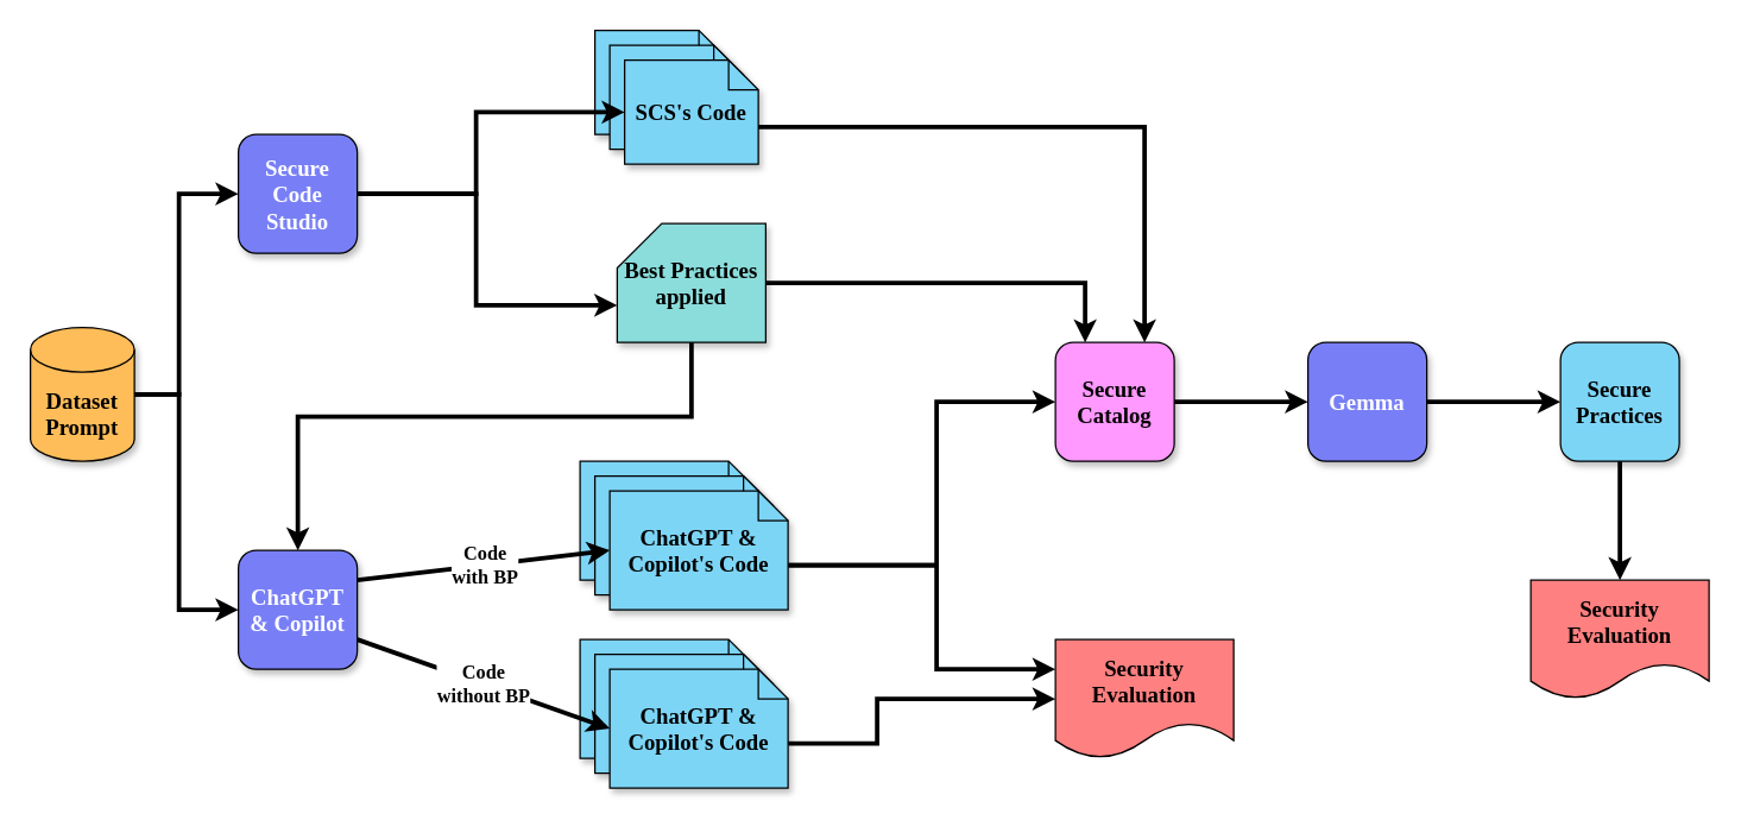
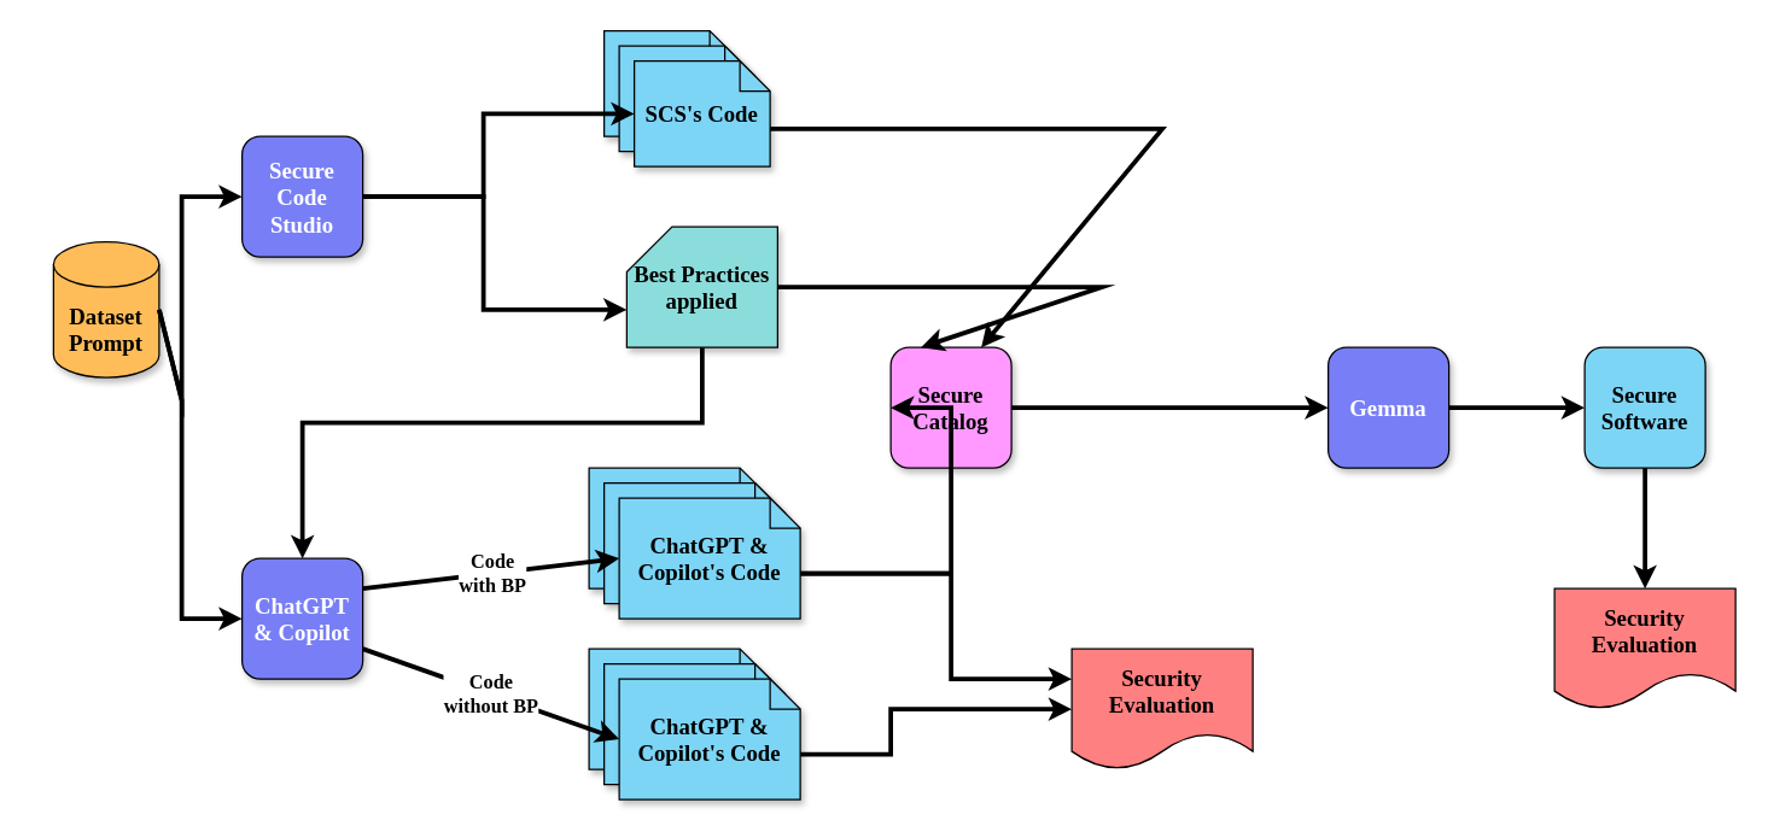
  <mxCell id="0" />
  <mxCell id="1" parent="0" />
- <mxCell id="2" value="&lt;font style=&quot;font-size: 15px;&quot;&gt;Dataset Prompt&lt;/font&gt;" style="shape=cylinder3;whiteSpace=wrap;html=1;boundedLbl=1;backgroundOutline=1;size=15;rounded=0;fillColor=#ffbd59;shadow=1;fontFamily=Tahoma;fontSize=15;fontStyle=1" parent="1" vertex="1"><mxGeometry x="20" y="220" width="70" height="90" as="geometry" /></mxCell>
+ <mxCell id="2" value="&lt;font style=&quot;font-size: 15px;&quot;&gt;Dataset Prompt&lt;/font&gt;" style="shape=cylinder3;whiteSpace=wrap;html=1;boundedLbl=1;backgroundOutline=1;size=15;rounded=0;fillColor=#ffbd59;shadow=1;fontFamily=Tahoma;fontSize=15;fontStyle=1" parent="1" vertex="1"><mxGeometry x="35" y="160" width="70" height="90" as="geometry" /></mxCell>
  <mxCell id="3" value="&lt;font style=&quot;font-size: 15px;&quot; color=&quot;#ffffff&quot;&gt;Secure Code Studio&lt;/font&gt;" style="rounded=1;whiteSpace=wrap;html=1;fillColor=#787ff6;shadow=1;fontFamily=Tahoma;fontSize=15;fontStyle=1" parent="1" vertex="1"><mxGeometry x="160" y="90" width="80" height="80" as="geometry" /></mxCell>
  <mxCell id="4" value="&lt;font style=&quot;font-size: 15px;&quot;&gt;ChatGPT &amp;amp; Copilot&lt;/font&gt;" style="rounded=1;whiteSpace=wrap;html=1;shadow=1;fontColor=#FFFFFF;fillColor=#787ff6;fontFamily=Tahoma;fontSize=15;fontStyle=1" parent="1" vertex="1"><mxGeometry x="160" y="370" width="80" height="80" as="geometry" /></mxCell>
  <mxCell id="5" value="" style="endArrow=classic;html=1;rounded=0;entryX=0;entryY=0.5;entryDx=0;entryDy=0;fontFamily=Tahoma;fontSize=15;exitX=1;exitY=0.5;exitDx=0;exitDy=0;exitPerimeter=0;strokeWidth=3;" parent="1" source="2" target="3" edge="1"><mxGeometry width="50" height="50" relative="1" as="geometry"><mxPoint x="90" y="230" as="sourcePoint" /><mxPoint x="190" y="174" as="targetPoint" /><Array as="points"><mxPoint x="120" y="265" /><mxPoint x="120" y="130" /></Array></mxGeometry></mxCell>
  <mxCell id="6" value="" style="endArrow=classic;html=1;rounded=0;exitX=1;exitY=0.5;exitDx=0;exitDy=0;exitPerimeter=0;entryX=0;entryY=0.5;entryDx=0;entryDy=0;fontFamily=Tahoma;fontSize=15;strokeWidth=3;" parent="1" source="2" target="4" edge="1"><mxGeometry width="50" height="50" relative="1" as="geometry"><mxPoint x="570" y="290" as="sourcePoint" /><mxPoint x="230" y="240" as="targetPoint" /><Array as="points"><mxPoint x="120" y="265" /><mxPoint x="120" y="410" /></Array></mxGeometry></mxCell>
  <mxCell id="7" value="" style="shape=note;size=20;whiteSpace=wrap;html=1;rounded=0;shadow=1;fillColor=#7dd5f6;fontFamily=Tahoma;fontSize=15;fontStyle=1" parent="1" vertex="1"><mxGeometry x="400" y="20" width="90" height="70" as="geometry" /></mxCell>
  <mxCell id="8" value="&lt;font style=&quot;font-size: 15px;&quot;&gt;Best Practices&lt;/font&gt;&lt;div&gt;&lt;font style=&quot;font-size: 15px;&quot;&gt;applied&lt;/font&gt;&lt;/div&gt;" style="shape=card;whiteSpace=wrap;html=1;rounded=0;shadow=1;fillColor=#8bdddb;fontFamily=Tahoma;fontSize=15;fontStyle=1" parent="1" vertex="1"><mxGeometry x="415" y="150" width="100" height="80" as="geometry" /></mxCell>
- <mxCell id="9" value="&lt;font style=&quot;font-size: 15px;&quot;&gt;Secure Catalog&lt;/font&gt;" style="rounded=1;whiteSpace=wrap;html=1;shadow=1;fillColor=#FF99FF;fontFamily=Tahoma;fontSize=15;fontStyle=1" parent="1" vertex="1"><mxGeometry x="710" y="230" width="80" height="80" as="geometry" /></mxCell>
+ <mxCell id="9" value="&lt;font style=&quot;font-size: 15px;&quot;&gt;Secure Catalog&lt;/font&gt;" style="rounded=1;whiteSpace=wrap;html=1;shadow=1;fillColor=#FF99FF;fontFamily=Tahoma;fontSize=15;fontStyle=1" parent="1" vertex="1"><mxGeometry x="590" y="230" width="80" height="80" as="geometry" /></mxCell>
  <mxCell id="10" value="&lt;font style=&quot;font-size: 15px;&quot; color=&quot;#ffffff&quot;&gt;Gemma&lt;/font&gt;" style="rounded=1;whiteSpace=wrap;html=1;glass=0;shadow=1;fillColor=#787FF6;fontFamily=Tahoma;fontSize=15;fontStyle=1" parent="1" vertex="1"><mxGeometry x="880" y="230" width="80" height="80" as="geometry" /></mxCell>
- <mxCell id="11" value="&lt;font style=&quot;font-size: 15px;&quot;&gt;Secure Practices&lt;/font&gt;" style="rounded=1;whiteSpace=wrap;html=1;shadow=1;fillColor=#7DD5F6;fontFamily=Tahoma;fontSize=15;fontStyle=1" parent="1" vertex="1"><mxGeometry x="1050" y="230" width="80" height="80" as="geometry" /></mxCell>
+ <mxCell id="11" value="&lt;font style=&quot;font-size: 15px;&quot;&gt;Secure Software&lt;/font&gt;" style="rounded=1;whiteSpace=wrap;html=1;shadow=1;fillColor=#7DD5F6;fontFamily=Tahoma;fontSize=15;fontStyle=1" parent="1" vertex="1"><mxGeometry x="1050" y="230" width="80" height="80" as="geometry" /></mxCell>
  <mxCell id="12" value="" style="endArrow=classic;html=1;rounded=0;exitX=1;exitY=0.5;exitDx=0;exitDy=0;entryX=0;entryY=0.5;entryDx=0;entryDy=0;fontFamily=Tahoma;fontSize=15;strokeWidth=3;" parent="1" source="10" target="11" edge="1"><mxGeometry width="50" height="50" relative="1" as="geometry"><mxPoint x="570" y="290" as="sourcePoint" /><mxPoint x="620" y="240" as="targetPoint" /></mxGeometry></mxCell>
  <mxCell id="13" value="" style="endArrow=classic;html=1;rounded=0;entryX=0.25;entryY=0;entryDx=0;entryDy=0;fontFamily=Tahoma;fontSize=15;exitX=1;exitY=0.5;exitDx=0;exitDy=0;exitPerimeter=0;strokeWidth=3;" parent="1" source="8" target="9" edge="1"><mxGeometry width="50" height="50" relative="1" as="geometry"><mxPoint x="479" y="210" as="sourcePoint" /><mxPoint x="660" y="350" as="targetPoint" /><Array as="points"><mxPoint x="730" y="190" /></Array></mxGeometry></mxCell>
  <mxCell id="14" value="" style="endArrow=classic;html=1;rounded=0;exitX=1;exitY=0.5;exitDx=0;exitDy=0;entryX=0;entryY=0;entryDx=0;entryDy=55;entryPerimeter=0;fontFamily=Tahoma;fontSize=15;strokeWidth=3;targetPerimeterSpacing=0;" parent="1" source="3" target="8" edge="1"><mxGeometry width="50" height="50" relative="1" as="geometry"><mxPoint x="630" y="290" as="sourcePoint" /><mxPoint x="440" y="160" as="targetPoint" /><Array as="points"><mxPoint x="320" y="130" /><mxPoint x="320" y="205" /></Array></mxGeometry></mxCell>
  <mxCell id="15" value="&lt;span style=&quot;font-family: Tahoma; font-size: 15px;&quot;&gt;Security Evaluation&lt;/span&gt;" style="shape=document;whiteSpace=wrap;html=1;boundedLbl=1;fillColor=#FF8080;fontStyle=1" parent="1" vertex="1"><mxGeometry x="710" y="430" width="120" height="80" as="geometry" /></mxCell>
  <mxCell id="16" value="&lt;font face=&quot;Tahoma&quot; style=&quot;font-size: 15px;&quot;&gt;Security Evaluation&lt;/font&gt;" style="shape=document;whiteSpace=wrap;html=1;boundedLbl=1;fillColor=#FF8080;fontStyle=1" parent="1" vertex="1"><mxGeometry x="1030" y="390" width="120" height="80" as="geometry" /></mxCell>
  <mxCell id="17" value="" style="endArrow=classic;html=1;rounded=0;exitX=0.5;exitY=1;exitDx=0;exitDy=0;entryX=0.5;entryY=0;entryDx=0;entryDy=0;strokeWidth=3;" parent="1" source="11" target="16" edge="1"><mxGeometry width="50" height="50" relative="1" as="geometry"><mxPoint x="548" y="330" as="sourcePoint" /><mxPoint x="598" y="280" as="targetPoint" /></mxGeometry></mxCell>
  <mxCell id="18" value="" style="shape=note;size=20;whiteSpace=wrap;html=1;rounded=0;shadow=1;fillColor=#7dd5f6;fontFamily=Tahoma;fontSize=15;fontStyle=1" parent="1" vertex="1"><mxGeometry x="410" y="30" width="90" height="70" as="geometry" /></mxCell>
  <mxCell id="19" value="" style="endArrow=classic;html=1;rounded=0;exitX=0;exitY=0;exitDx=120;exitDy=50;exitPerimeter=0;entryX=0;entryY=0.5;entryDx=0;entryDy=0;strokeWidth=3;" parent="1" source="34" target="15" edge="1"><mxGeometry width="50" height="50" relative="1" as="geometry"><mxPoint x="490" y="470" as="sourcePoint" /><mxPoint x="590" y="270" as="targetPoint" /><Array as="points"><mxPoint x="590" y="500" /><mxPoint x="590" y="470" /></Array></mxGeometry></mxCell>
  <mxCell id="20" value="&lt;font style=&quot;font-size: 15px;&quot;&gt;SCS's Code&lt;/font&gt;" style="shape=note;size=20;whiteSpace=wrap;html=1;rounded=0;shadow=1;fillColor=#7dd5f6;fontFamily=Tahoma;fontSize=15;fontStyle=1" parent="1" vertex="1"><mxGeometry x="420" y="40" width="90" height="70" as="geometry" /></mxCell>
  <mxCell id="21" value="" style="endArrow=classic;html=1;rounded=0;exitX=1;exitY=0.5;exitDx=0;exitDy=0;fontFamily=Tahoma;fontSize=15;strokeWidth=3;entryX=0;entryY=0.5;entryDx=0;entryDy=0;entryPerimeter=0;" parent="1" source="3" target="20" edge="1"><mxGeometry width="50" height="50" relative="1" as="geometry"><mxPoint x="630" y="290" as="sourcePoint" /><mxPoint x="370" y="20" as="targetPoint" /><Array as="points"><mxPoint x="320" y="130" /><mxPoint x="320" y="75" /></Array></mxGeometry></mxCell>
  <mxCell id="22" value="" style="endArrow=classic;html=1;rounded=0;entryX=0.75;entryY=0;entryDx=0;entryDy=0;fontFamily=Tahoma;fontSize=15;exitX=0;exitY=0;exitDx=90;exitDy=45;exitPerimeter=0;strokeWidth=3;" parent="1" source="20" target="9" edge="1"><mxGeometry width="50" height="50" relative="1" as="geometry"><mxPoint x="620" y="60" as="sourcePoint" /><mxPoint x="630" y="40" as="targetPoint" /><Array as="points"><mxPoint x="770" y="85" /></Array></mxGeometry></mxCell>
  <mxCell id="23" value="" style="endArrow=classic;html=1;rounded=0;exitX=0.5;exitY=1;exitDx=0;exitDy=0;exitPerimeter=0;entryX=0.5;entryY=0;entryDx=0;entryDy=0;strokeWidth=3;" parent="1" source="8" target="4" edge="1"><mxGeometry width="50" height="50" relative="1" as="geometry"><mxPoint x="550" y="320" as="sourcePoint" /><mxPoint x="600" y="270" as="targetPoint" /><Array as="points"><mxPoint x="465" y="280" /><mxPoint x="200" y="280" /></Array></mxGeometry></mxCell>
  <mxCell id="24" value="" style="shape=note;size=20;whiteSpace=wrap;html=1;rounded=0;shadow=1;fillColor=#7DD5F6;fontFamily=Tahoma;fontSize=15;" parent="1" vertex="1"><mxGeometry x="390" y="310" width="120" height="80" as="geometry" /></mxCell>
  <mxCell id="25" value="" style="endArrow=classic;html=1;rounded=0;entryX=0;entryY=0.5;entryDx=0;entryDy=0;strokeWidth=3;exitX=0;exitY=0;exitDx=120;exitDy=50;exitPerimeter=0;" parent="1" source="29" target="9" edge="1"><mxGeometry width="50" height="50" relative="1" as="geometry"><mxPoint x="520" y="340" as="sourcePoint" /><mxPoint x="600" y="220" as="targetPoint" /><Array as="points"><mxPoint x="630" y="380" /><mxPoint x="630" y="270" /></Array></mxGeometry></mxCell>
  <mxCell id="26" value="" style="endArrow=classic;html=1;rounded=0;entryX=0;entryY=0.25;entryDx=0;entryDy=0;strokeWidth=3;exitX=0;exitY=0;exitDx=120;exitDy=50;exitPerimeter=0;" parent="1" source="29" target="15" edge="1"><mxGeometry width="50" height="50" relative="1" as="geometry"><mxPoint x="550" y="320" as="sourcePoint" /><mxPoint x="600" y="220" as="targetPoint" /><Array as="points"><mxPoint x="630" y="380" /><mxPoint x="630" y="450" /></Array></mxGeometry></mxCell>
  <mxCell id="27" value="" style="endArrow=classic;html=1;rounded=0;entryX=0;entryY=0.5;entryDx=0;entryDy=0;exitX=1;exitY=0.5;exitDx=0;exitDy=0;strokeWidth=3;" parent="1" source="9" target="10" edge="1"><mxGeometry width="50" height="50" relative="1" as="geometry"><mxPoint x="550" y="270" as="sourcePoint" /><mxPoint x="600" y="220" as="targetPoint" /></mxGeometry></mxCell>
  <mxCell id="28" value="" style="shape=note;size=20;whiteSpace=wrap;html=1;rounded=0;shadow=1;fillColor=#7DD5F6;fontFamily=Tahoma;fontSize=15;" vertex="1" parent="1"><mxGeometry x="400" y="320" width="120" height="80" as="geometry" /></mxCell>
  <mxCell id="29" value="&lt;font style=&quot;font-size: 15px;&quot;&gt;&lt;b&gt;ChatGPT &amp;amp; Copilot's Code&lt;/b&gt;&lt;/font&gt;" style="shape=note;size=20;whiteSpace=wrap;html=1;rounded=0;shadow=1;fillColor=#7DD5F6;fontFamily=Tahoma;fontSize=15;" vertex="1" parent="1"><mxGeometry x="410" y="330" width="120" height="80" as="geometry" /></mxCell>
  <mxCell id="30" value="" style="endArrow=classic;html=1;rounded=0;strokeWidth=3;entryX=0;entryY=0.5;entryDx=0;entryDy=0;entryPerimeter=0;" parent="1" target="29" edge="1"><mxGeometry relative="1" as="geometry"><mxPoint x="240" y="390" as="sourcePoint" /><mxPoint x="330" y="340" as="targetPoint" /></mxGeometry></mxCell>
  <mxCell id="31" value="&lt;font style=&quot;font-size: 13px;&quot; face=&quot;Tahoma&quot;&gt;&lt;b&gt;Code&lt;/b&gt;&lt;/font&gt;&lt;div&gt;&lt;font style=&quot;font-size: 13px;&quot; face=&quot;Tahoma&quot;&gt;&lt;b&gt;with BP&lt;/b&gt;&lt;/font&gt;&lt;/div&gt;" style="edgeLabel;resizable=0;html=1;;align=center;verticalAlign=middle;" parent="30" connectable="0" vertex="1"><mxGeometry relative="1" as="geometry" /></mxCell>
  <mxCell id="32" value="" style="shape=note;size=20;whiteSpace=wrap;html=1;rounded=0;shadow=1;fillColor=#7DD5F6;fontFamily=Tahoma;fontSize=15;" vertex="1" parent="1"><mxGeometry x="390" y="430" width="120" height="80" as="geometry" /></mxCell>
  <mxCell id="33" value="" style="shape=note;size=20;whiteSpace=wrap;html=1;rounded=0;shadow=1;fillColor=#7DD5F6;fontFamily=Tahoma;fontSize=15;" vertex="1" parent="1"><mxGeometry x="400" y="440" width="120" height="80" as="geometry" /></mxCell>
  <mxCell id="34" value="&lt;font style=&quot;font-size: 15px;&quot;&gt;&lt;b&gt;ChatGPT &amp;amp; Copilot's Code&lt;/b&gt;&lt;/font&gt;" style="shape=note;size=20;whiteSpace=wrap;html=1;rounded=0;shadow=1;fillColor=#7DD5F6;fontFamily=Tahoma;fontSize=15;" vertex="1" parent="1"><mxGeometry x="410" y="450" width="120" height="80" as="geometry" /></mxCell>
  <mxCell id="35" value="" style="endArrow=classic;html=1;rounded=0;strokeWidth=3;exitX=1;exitY=0.75;exitDx=0;exitDy=0;entryX=0;entryY=0.5;entryDx=0;entryDy=0;entryPerimeter=0;" parent="1" source="4" target="34" edge="1"><mxGeometry relative="1" as="geometry"><mxPoint x="250" y="400" as="sourcePoint" /><mxPoint x="300" y="520" as="targetPoint" /></mxGeometry></mxCell>
  <mxCell id="36" value="&lt;font style=&quot;font-size: 13px;&quot; face=&quot;Tahoma&quot;&gt;&lt;b&gt;Code&lt;/b&gt;&lt;/font&gt;&lt;div&gt;&lt;font style=&quot;font-size: 13px;&quot; face=&quot;Tahoma&quot;&gt;&lt;b&gt;without BP&lt;/b&gt;&lt;/font&gt;&lt;/div&gt;" style="edgeLabel;resizable=0;html=1;;align=center;verticalAlign=middle;" parent="35" connectable="0" vertex="1"><mxGeometry relative="1" as="geometry" /></mxCell>
